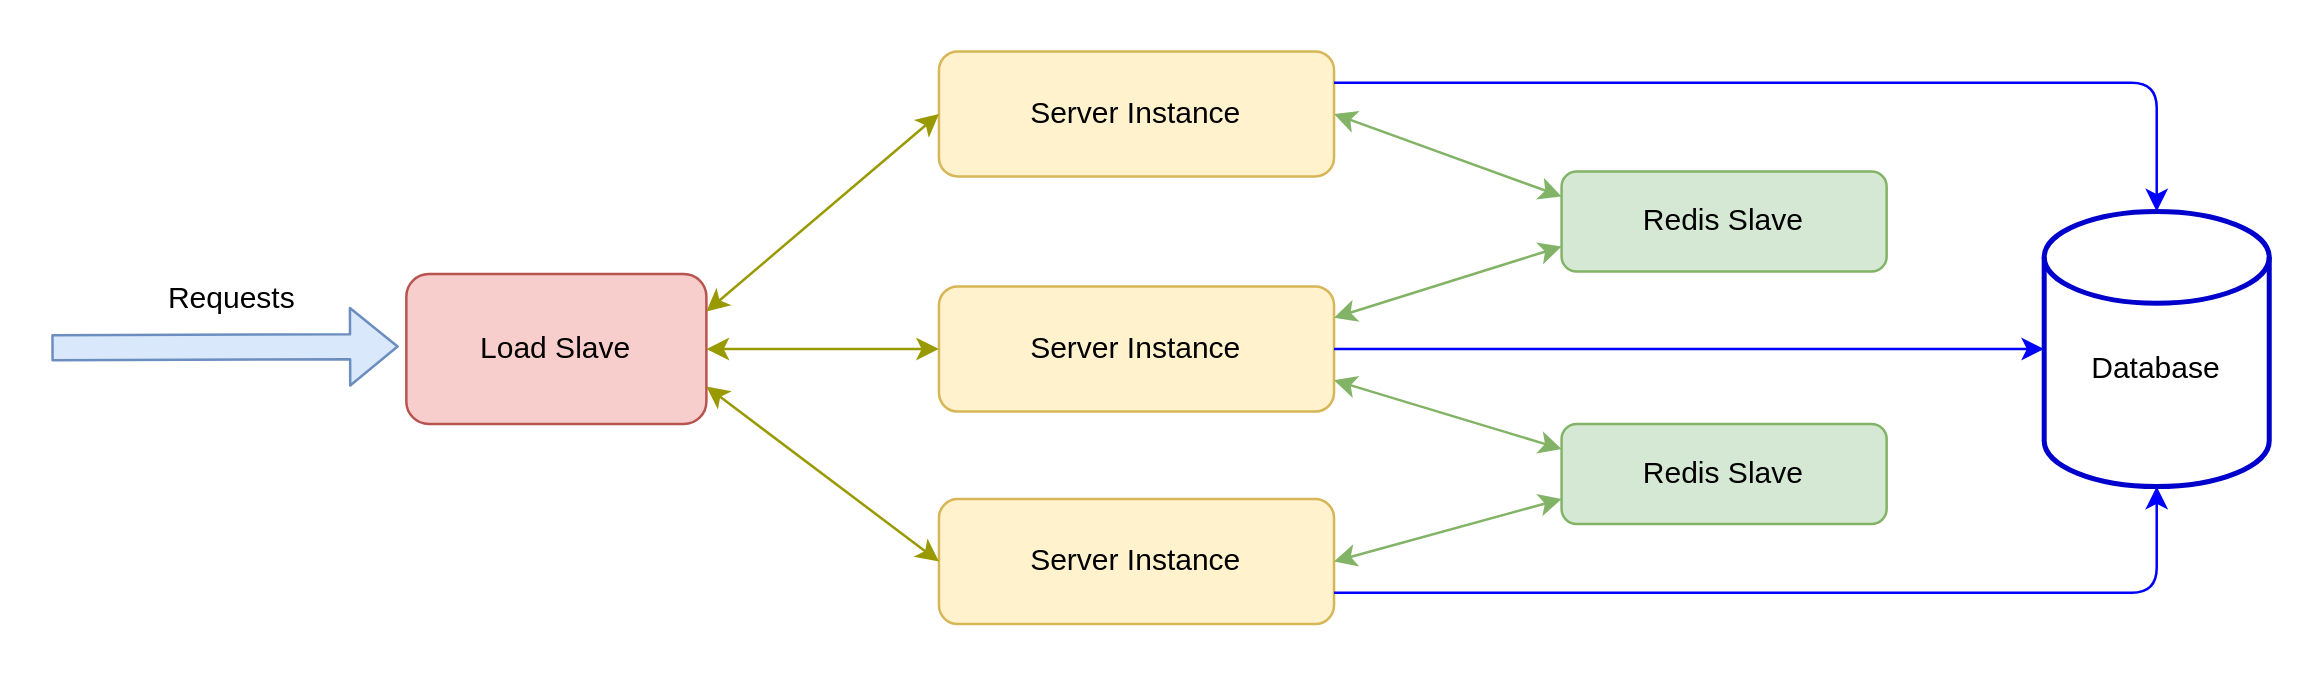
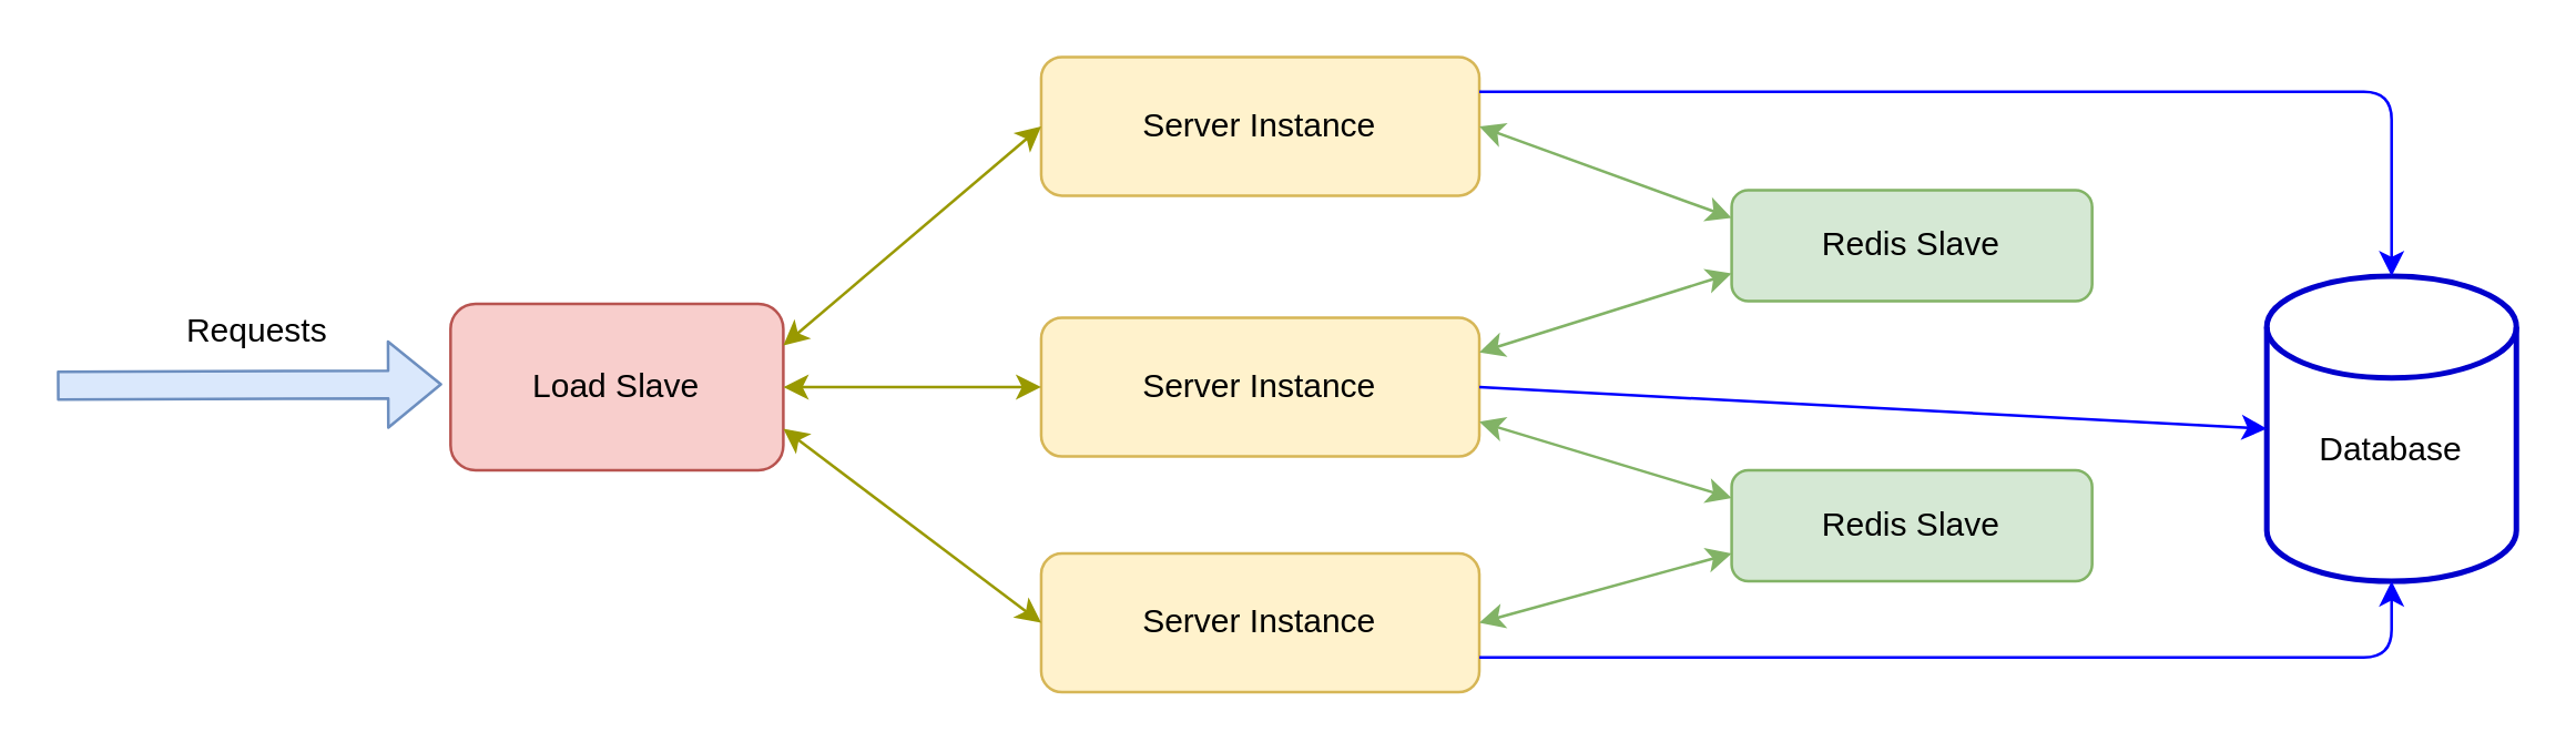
  <mxCell id="0" />
  <mxCell id="1" parent="0" />
  <mxCell id="2" value="Load Slave" style="rounded=1;whiteSpace=wrap;html=1;fillColor=#f8cecc;strokeColor=#b85450;" vertex="1" parent="1"><mxGeometry x="162" y="109" width="120" height="60" as="geometry" /></mxCell>
  <mxCell id="3" value="" style="shape=flexArrow;endArrow=classic;html=1;fillColor=#dae8fc;strokeColor=#6c8ebf;" edge="1" parent="1"><mxGeometry width="50" height="50" relative="1" as="geometry"><mxPoint x="20" y="138.5" as="sourcePoint" /><mxPoint x="159" y="138" as="targetPoint" /></mxGeometry></mxCell>
  <mxCell id="4" value="Requests&lt;br&gt;" style="text;html=1;resizable=0;points=[];align=center;verticalAlign=middle;labelBackgroundColor=#ffffff;" vertex="1" connectable="0" parent="3"><mxGeometry x="-0.447" y="-2" relative="1" as="geometry"><mxPoint x="33" y="-22" as="offset" /></mxGeometry></mxCell>
  <mxCell id="5" value="Server Instance" style="rounded=1;whiteSpace=wrap;html=1;fillColor=#fff2cc;strokeColor=#d6b656;" vertex="1" parent="1"><mxGeometry x="375" y="20" width="158" height="50" as="geometry" /></mxCell>
  <mxCell id="6" value="Server Instance" style="rounded=1;whiteSpace=wrap;html=1;fillColor=#fff2cc;strokeColor=#d6b656;" vertex="1" parent="1"><mxGeometry x="375" y="114" width="158" height="50" as="geometry" /></mxCell>
  <mxCell id="7" value="Server Instance" style="rounded=1;whiteSpace=wrap;html=1;fillColor=#fff2cc;strokeColor=#d6b656;" vertex="1" parent="1"><mxGeometry x="375" y="199" width="158" height="50" as="geometry" /></mxCell>
  <mxCell id="8" value="" style="endArrow=classic;startArrow=classic;html=1;fillColor=#000000;entryX=1;entryY=0.25;entryDx=0;entryDy=0;exitX=0;exitY=0.5;exitDx=0;exitDy=0;strokeColor=#999900;" edge="1" parent="1" source="5" target="2"><mxGeometry width="50" height="50" relative="1" as="geometry"><mxPoint x="42" y="289" as="sourcePoint" /><mxPoint x="92" y="239" as="targetPoint" /></mxGeometry></mxCell>
  <mxCell id="9" value="" style="endArrow=classic;startArrow=classic;html=1;fillColor=#000000;entryX=1;entryY=0.75;entryDx=0;entryDy=0;exitX=0;exitY=0.5;exitDx=0;exitDy=0;strokeColor=#999900;" edge="1" parent="1" source="7" target="2"><mxGeometry width="50" height="50" relative="1" as="geometry"><mxPoint x="42" y="289" as="sourcePoint" /><mxPoint x="92" y="239" as="targetPoint" /></mxGeometry></mxCell>
  <mxCell id="10" value="" style="endArrow=classic;startArrow=classic;html=1;fillColor=#000000;entryX=1;entryY=0.5;entryDx=0;entryDy=0;exitX=0;exitY=0.5;exitDx=0;exitDy=0;strokeColor=#999900;" edge="1" parent="1" source="6" target="2"><mxGeometry width="50" height="50" relative="1" as="geometry"><mxPoint x="42" y="289" as="sourcePoint" /><mxPoint x="92" y="239" as="targetPoint" /></mxGeometry></mxCell>
- <mxCell id="11" value="&lt;br&gt;Database" style="strokeWidth=2;html=1;shape=mxgraph.flowchart.database;whiteSpace=wrap;strokeColor=#0000CC;" vertex="1" parent="1"><mxGeometry x="817" y="84" width="90" height="110" as="geometry" /></mxCell>
+ <mxCell id="11" value="&lt;br&gt;Database" style="strokeWidth=2;html=1;shape=mxgraph.flowchart.database;whiteSpace=wrap;strokeColor=#0000CC;" vertex="1" parent="1"><mxGeometry x="817" y="99" width="90" height="110" as="geometry" /></mxCell>
  <mxCell id="12" value="Redis Slave" style="rounded=1;whiteSpace=wrap;html=1;fillColor=#d5e8d4;strokeColor=#82b366;" vertex="1" parent="1"><mxGeometry x="624" y="68" width="130" height="40" as="geometry" /></mxCell>
  <mxCell id="13" value="" style="endArrow=classic;startArrow=classic;html=1;fillColor=#d5e8d4;exitX=1;exitY=0.5;exitDx=0;exitDy=0;entryX=0;entryY=0.25;entryDx=0;entryDy=0;strokeColor=#82b366;" edge="1" parent="1" source="5" target="12"><mxGeometry width="50" height="50" relative="1" as="geometry"><mxPoint x="504" y="29" as="sourcePoint" /><mxPoint x="554" y="-21" as="targetPoint" /></mxGeometry></mxCell>
  <mxCell id="14" value="" style="endArrow=classic;startArrow=classic;html=1;fillColor=#d5e8d4;exitX=1;exitY=0.25;exitDx=0;exitDy=0;entryX=0;entryY=0.75;entryDx=0;entryDy=0;strokeColor=#82b366;" edge="1" parent="1" source="6" target="12"><mxGeometry width="50" height="50" relative="1" as="geometry"><mxPoint x="44" y="299" as="sourcePoint" /><mxPoint x="94" y="249" as="targetPoint" /></mxGeometry></mxCell>
  <mxCell id="15" value="Redis Slave" style="rounded=1;whiteSpace=wrap;html=1;fillColor=#d5e8d4;strokeColor=#82b366;" vertex="1" parent="1"><mxGeometry x="624" y="169" width="130" height="40" as="geometry" /></mxCell>
  <mxCell id="16" value="" style="endArrow=classic;startArrow=classic;html=1;fillColor=#d5e8d4;exitX=1;exitY=0.75;exitDx=0;exitDy=0;entryX=0;entryY=0.25;entryDx=0;entryDy=0;strokeColor=#82b366;" edge="1" parent="1" source="6" target="15"><mxGeometry width="50" height="50" relative="1" as="geometry"><mxPoint x="594" y="249" as="sourcePoint" /><mxPoint x="644" y="199" as="targetPoint" /></mxGeometry></mxCell>
  <mxCell id="17" value="" style="endArrow=classic;startArrow=classic;html=1;fillColor=#d5e8d4;exitX=1;exitY=0.5;exitDx=0;exitDy=0;entryX=0;entryY=0.75;entryDx=0;entryDy=0;strokeColor=#82b366;" edge="1" parent="1" source="7" target="15"><mxGeometry width="50" height="50" relative="1" as="geometry"><mxPoint x="514" y="249" as="sourcePoint" /><mxPoint x="564" y="199" as="targetPoint" /></mxGeometry></mxCell>
  <mxCell id="18" value="" style="edgeStyle=segmentEdgeStyle;endArrow=classic;html=1;strokeColor=#0000FF;fillColor=#000000;entryX=0.5;entryY=0;entryDx=0;entryDy=0;entryPerimeter=0;exitX=1;exitY=0.25;exitDx=0;exitDy=0;" edge="1" parent="1" source="5" target="11"><mxGeometry width="50" height="50" relative="1" as="geometry"><mxPoint x="752" y="44" as="sourcePoint" /><mxPoint x="802" y="74" as="targetPoint" /></mxGeometry></mxCell>
  <mxCell id="19" value="" style="edgeStyle=segmentEdgeStyle;endArrow=classic;html=1;strokeColor=#0000FF;fillColor=#000000;exitX=1;exitY=0.75;exitDx=0;exitDy=0;entryX=0.5;entryY=1;entryDx=0;entryDy=0;entryPerimeter=0;" edge="1" parent="1" source="7" target="11"><mxGeometry width="50" height="50" relative="1" as="geometry"><mxPoint x="762" y="244" as="sourcePoint" /><mxPoint x="812" y="194" as="targetPoint" /></mxGeometry></mxCell>
  <mxCell id="20" value="" style="endArrow=classic;html=1;strokeColor=#0000FF;fillColor=#000000;exitX=1;exitY=0.5;exitDx=0;exitDy=0;entryX=0;entryY=0.5;entryDx=0;entryDy=0;entryPerimeter=0;" edge="1" parent="1" source="6" target="11"><mxGeometry width="50" height="50" relative="1" as="geometry"><mxPoint x="632" y="159" as="sourcePoint" /><mxPoint x="682" y="109" as="targetPoint" /></mxGeometry></mxCell>
